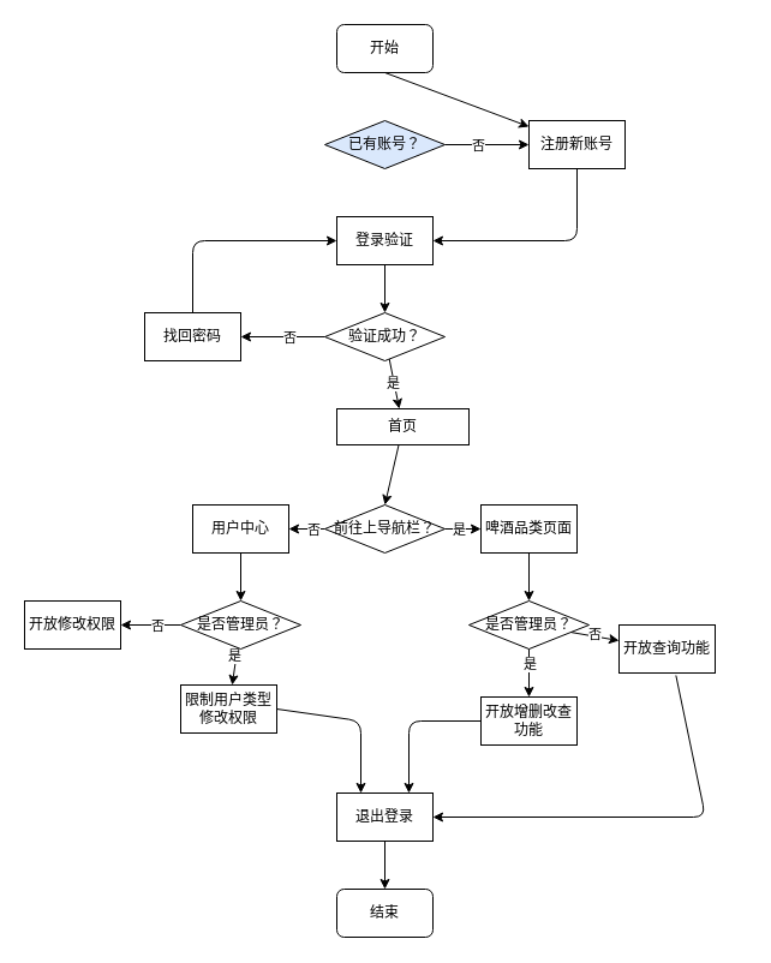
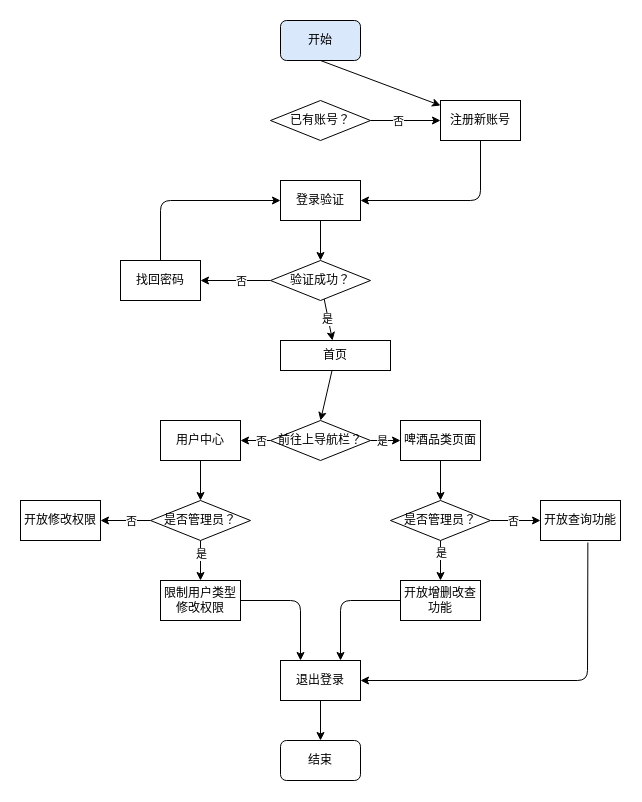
  <mxCell id="0" />
  <mxCell id="1" parent="0" />
- <mxCell id="2" value="开始" style="rounded=1;whiteSpace=wrap;html=1;" parent="1" vertex="1"><mxGeometry x="280" y="20" width="80" height="40" as="geometry" /></mxCell>
+ <mxCell id="2" value="开始" style="rounded=1;whiteSpace=wrap;html=1;fillColor=#dae8fc;" parent="1" vertex="1"><mxGeometry x="280" y="20" width="80" height="40" as="geometry" /></mxCell>
  <mxCell id="3" value="" style="edgeStyle=none;html=1;" parent="1" source="4" target="15" edge="1"><mxGeometry relative="1" as="geometry" /></mxCell>
  <mxCell id="4" value="登录验证" style="rounded=0;whiteSpace=wrap;html=1;" parent="1" vertex="1"><mxGeometry x="280" y="180" width="80" height="40" as="geometry" /></mxCell>
  <mxCell id="5" value="" style="edgeStyle=none;html=1;" parent="1" source="7" target="8" edge="1"><mxGeometry relative="1" as="geometry" /></mxCell>
  <mxCell id="6" value="否" style="edgeLabel;html=1;align=center;verticalAlign=middle;resizable=0;points=[];" parent="5" vertex="1" connectable="0"><mxGeometry x="-0.383" y="1" relative="1" as="geometry"><mxPoint x="5" y="1" as="offset" /></mxGeometry></mxCell>
- <mxCell id="7" value="已有账号？" style="rhombus;whiteSpace=wrap;html=1;fillColor=#dae8fc;" parent="1" vertex="1"><mxGeometry x="270" y="100" width="100" height="40" as="geometry" /></mxCell>
+ <mxCell id="7" value="已有账号？" style="rhombus;whiteSpace=wrap;html=1;" parent="1" vertex="1"><mxGeometry x="270" y="100" width="100" height="40" as="geometry" /></mxCell>
  <mxCell id="8" value="注册新账号" style="rounded=0;whiteSpace=wrap;html=1;" parent="1" vertex="1"><mxGeometry x="440" y="100" width="80" height="40" as="geometry" /></mxCell>
  <mxCell id="9" value="" style="endArrow=classic;html=1;exitX=0.5;exitY=1;exitDx=0;exitDy=0;" parent="1" source="2" target="8" edge="1"><mxGeometry width="50" height="50" relative="1" as="geometry"><mxPoint x="320" y="230" as="sourcePoint" /><mxPoint x="370" y="180" as="targetPoint" /></mxGeometry></mxCell>
  <mxCell id="10" value="" style="endArrow=classic;html=1;exitX=0.5;exitY=1;exitDx=0;exitDy=0;entryX=1;entryY=0.5;entryDx=0;entryDy=0;" parent="1" source="8" target="4" edge="1"><mxGeometry width="50" height="50" relative="1" as="geometry"><mxPoint x="320" y="130" as="sourcePoint" /><mxPoint x="370" y="80" as="targetPoint" /><Array as="points"><mxPoint x="480" y="200" /></Array></mxGeometry></mxCell>
  <mxCell id="11" value="" style="edgeStyle=none;html=1;" parent="1" source="15" target="17" edge="1"><mxGeometry relative="1" as="geometry" /></mxCell>
  <mxCell id="12" value="是" style="edgeLabel;html=1;align=center;verticalAlign=middle;resizable=0;points=[];" parent="11" vertex="1" connectable="0"><mxGeometry x="-0.344" y="3" relative="1" as="geometry"><mxPoint x="-3" y="7" as="offset" /></mxGeometry></mxCell>
  <mxCell id="13" value="" style="edgeStyle=none;html=1;" parent="1" source="15" target="19" edge="1"><mxGeometry relative="1" as="geometry"><mxPoint x="210" y="280" as="targetPoint" /></mxGeometry></mxCell>
  <mxCell id="14" value="否" style="edgeLabel;html=1;align=center;verticalAlign=middle;resizable=0;points=[];" parent="13" vertex="1" connectable="0"><mxGeometry x="-0.444" y="1" relative="1" as="geometry"><mxPoint x="-11" y="-1" as="offset" /></mxGeometry></mxCell>
  <mxCell id="15" value="验证成功？" style="rhombus;whiteSpace=wrap;html=1;" parent="1" vertex="1"><mxGeometry x="270" y="260" width="100" height="40" as="geometry" /></mxCell>
  <mxCell id="16" value="" style="edgeStyle=none;html=1;" parent="1" source="17" edge="1"><mxGeometry relative="1" as="geometry"><mxPoint x="320" y="420" as="targetPoint" /></mxGeometry></mxCell>
  <mxCell id="17" value="首页" style="rounded=0;whiteSpace=wrap;html=1;" parent="1" vertex="1"><mxGeometry x="280" y="340" width="110" height="30" as="geometry" /></mxCell>
  <mxCell id="18" value="" style="edgeStyle=none;html=1;" parent="1" source="19" target="4" edge="1"><mxGeometry relative="1" as="geometry"><Array as="points"><mxPoint x="160" y="200" /></Array></mxGeometry></mxCell>
  <mxCell id="19" value="找回密码" style="rounded=0;whiteSpace=wrap;html=1;" parent="1" vertex="1"><mxGeometry x="120" y="260" width="80" height="40" as="geometry" /></mxCell>
  <mxCell id="20" value="" style="edgeStyle=none;html=1;" edge="1" parent="1" source="21" target="26"><mxGeometry relative="1" as="geometry" /></mxCell>
  <mxCell id="21" value="啤酒品类页面" style="rounded=0;whiteSpace=wrap;html=1;" vertex="1" parent="1"><mxGeometry x="400" y="420" width="80" height="40" as="geometry" /></mxCell>
  <mxCell id="22" value="" style="edgeStyle=none;html=1;" edge="1" parent="1" source="26" target="27"><mxGeometry relative="1" as="geometry" /></mxCell>
  <mxCell id="23" value="否" style="edgeLabel;html=1;align=center;verticalAlign=middle;resizable=0;points=[];" vertex="1" connectable="0" parent="22"><mxGeometry x="-0.6" y="-1" relative="1" as="geometry"><mxPoint x="12" y="-1" as="offset" /></mxGeometry></mxCell>
  <mxCell id="24" value="" style="edgeStyle=none;html=1;" edge="1" parent="1" source="26" target="35"><mxGeometry relative="1" as="geometry" /></mxCell>
  <mxCell id="25" value="是" style="edgeLabel;html=1;align=center;verticalAlign=middle;resizable=0;points=[];" vertex="1" connectable="0" parent="24"><mxGeometry x="0.378" relative="1" as="geometry"><mxPoint y="-16" as="offset" /></mxGeometry></mxCell>
  <mxCell id="26" value="是否管理员？" style="rhombus;whiteSpace=wrap;html=1;" vertex="1" parent="1"><mxGeometry x="390" y="500" width="100" height="40" as="geometry" /></mxCell>
- <mxCell id="27" value="开放查询功能" style="rounded=0;whiteSpace=wrap;html=1;" vertex="1" parent="1"><mxGeometry x="515" y="520" width="80" height="40" as="geometry" /></mxCell>
+ <mxCell id="27" value="开放查询功能" style="rounded=0;whiteSpace=wrap;html=1;" vertex="1" parent="1"><mxGeometry x="540" y="500" width="80" height="40" as="geometry" /></mxCell>
  <mxCell id="28" value="" style="edgeStyle=none;html=1;" edge="1" parent="1" source="32" target="21"><mxGeometry relative="1" as="geometry" /></mxCell>
  <mxCell id="29" value="是" style="edgeLabel;html=1;align=center;verticalAlign=middle;resizable=0;points=[];" vertex="1" connectable="0" parent="28"><mxGeometry x="-0.276" relative="1" as="geometry"><mxPoint as="offset" /></mxGeometry></mxCell>
  <mxCell id="30" value="" style="edgeStyle=none;html=1;" edge="1" parent="1" source="32" target="34"><mxGeometry relative="1" as="geometry" /></mxCell>
  <mxCell id="31" value="否" style="edgeLabel;html=1;align=center;verticalAlign=middle;resizable=0;points=[];" vertex="1" connectable="0" parent="30"><mxGeometry x="0.486" y="-2" relative="1" as="geometry"><mxPoint x="12" y="2" as="offset" /></mxGeometry></mxCell>
  <mxCell id="32" value="前往上导航栏？" style="rhombus;whiteSpace=wrap;html=1;" vertex="1" parent="1"><mxGeometry x="270" y="420" width="100" height="40" as="geometry" /></mxCell>
  <mxCell id="33" value="" style="edgeStyle=none;html=1;" edge="1" parent="1" source="34" target="40"><mxGeometry relative="1" as="geometry" /></mxCell>
  <mxCell id="34" value="用户中心" style="rounded=0;whiteSpace=wrap;html=1;" vertex="1" parent="1"><mxGeometry x="160" y="420" width="80" height="40" as="geometry" /></mxCell>
  <mxCell id="35" value="开放增删改查功能" style="rounded=0;whiteSpace=wrap;html=1;" vertex="1" parent="1"><mxGeometry x="400" y="580" width="80" height="40" as="geometry" /></mxCell>
  <mxCell id="36" value="" style="edgeStyle=none;html=1;" edge="1" parent="1" source="40" target="41"><mxGeometry relative="1" as="geometry" /></mxCell>
  <mxCell id="37" value="否" style="edgeLabel;html=1;align=center;verticalAlign=middle;resizable=0;points=[];" vertex="1" connectable="0" parent="36"><mxGeometry x="-0.371" relative="1" as="geometry"><mxPoint x="-4" as="offset" /></mxGeometry></mxCell>
  <mxCell id="38" value="" style="edgeStyle=none;html=1;" edge="1" parent="1" source="40" target="42"><mxGeometry relative="1" as="geometry" /></mxCell>
  <mxCell id="39" value="是" style="edgeLabel;html=1;align=center;verticalAlign=middle;resizable=0;points=[];" vertex="1" connectable="0" parent="38"><mxGeometry x="0.387" y="1" relative="1" as="geometry"><mxPoint x="-1" y="-15" as="offset" /></mxGeometry></mxCell>
  <mxCell id="40" value="是否管理员？" style="rhombus;whiteSpace=wrap;html=1;" vertex="1" parent="1"><mxGeometry x="150" y="500" width="100" height="40" as="geometry" /></mxCell>
  <mxCell id="41" value="开放修改权限" style="rounded=0;whiteSpace=wrap;html=1;" vertex="1" parent="1"><mxGeometry x="20" y="500" width="80" height="40" as="geometry" /></mxCell>
- <mxCell id="42" value="限制用户类型修改权限" style="rounded=0;whiteSpace=wrap;html=1;" vertex="1" parent="1"><mxGeometry x="150" y="570" width="80" height="40" as="geometry" /></mxCell>
+ <mxCell id="42" value="限制用户类型修改权限" style="rounded=0;whiteSpace=wrap;html=1;" vertex="1" parent="1"><mxGeometry x="160" y="580" width="80" height="40" as="geometry" /></mxCell>
  <mxCell id="43" value="" style="edgeStyle=none;html=1;" edge="1" parent="1" source="44" target="48"><mxGeometry relative="1" as="geometry" /></mxCell>
  <mxCell id="44" value="退出登录" style="rounded=0;whiteSpace=wrap;html=1;" vertex="1" parent="1"><mxGeometry x="280" y="660" width="80" height="40" as="geometry" /></mxCell>
  <mxCell id="45" value="" style="endArrow=classic;html=1;exitX=0;exitY=0.5;exitDx=0;exitDy=0;entryX=0.75;entryY=0;entryDx=0;entryDy=0;" edge="1" parent="1" source="35" target="44"><mxGeometry width="50" height="50" relative="1" as="geometry"><mxPoint x="280" y="640" as="sourcePoint" /><mxPoint x="330" y="590" as="targetPoint" /><Array as="points"><mxPoint x="340" y="600" /></Array></mxGeometry></mxCell>
  <mxCell id="46" value="" style="endArrow=classic;html=1;exitX=1;exitY=0.5;exitDx=0;exitDy=0;entryX=0.25;entryY=0;entryDx=0;entryDy=0;" edge="1" parent="1" source="42" target="44"><mxGeometry width="50" height="50" relative="1" as="geometry"><mxPoint x="280" y="640" as="sourcePoint" /><mxPoint x="330" y="590" as="targetPoint" /><Array as="points"><mxPoint x="300" y="600" /></Array></mxGeometry></mxCell>
  <mxCell id="47" value="" style="endArrow=classic;html=1;exitX=0.592;exitY=1.05;exitDx=0;exitDy=0;exitPerimeter=0;entryX=1;entryY=0.5;entryDx=0;entryDy=0;" edge="1" parent="1" source="27" target="44"><mxGeometry width="50" height="50" relative="1" as="geometry"><mxPoint x="280" y="640" as="sourcePoint" /><mxPoint x="330" y="590" as="targetPoint" /><Array as="points"><mxPoint x="587" y="680" /></Array></mxGeometry></mxCell>
  <mxCell id="48" value="结束" style="rounded=1;whiteSpace=wrap;html=1;" vertex="1" parent="1"><mxGeometry x="280" y="740" width="80" height="40" as="geometry" /></mxCell>
